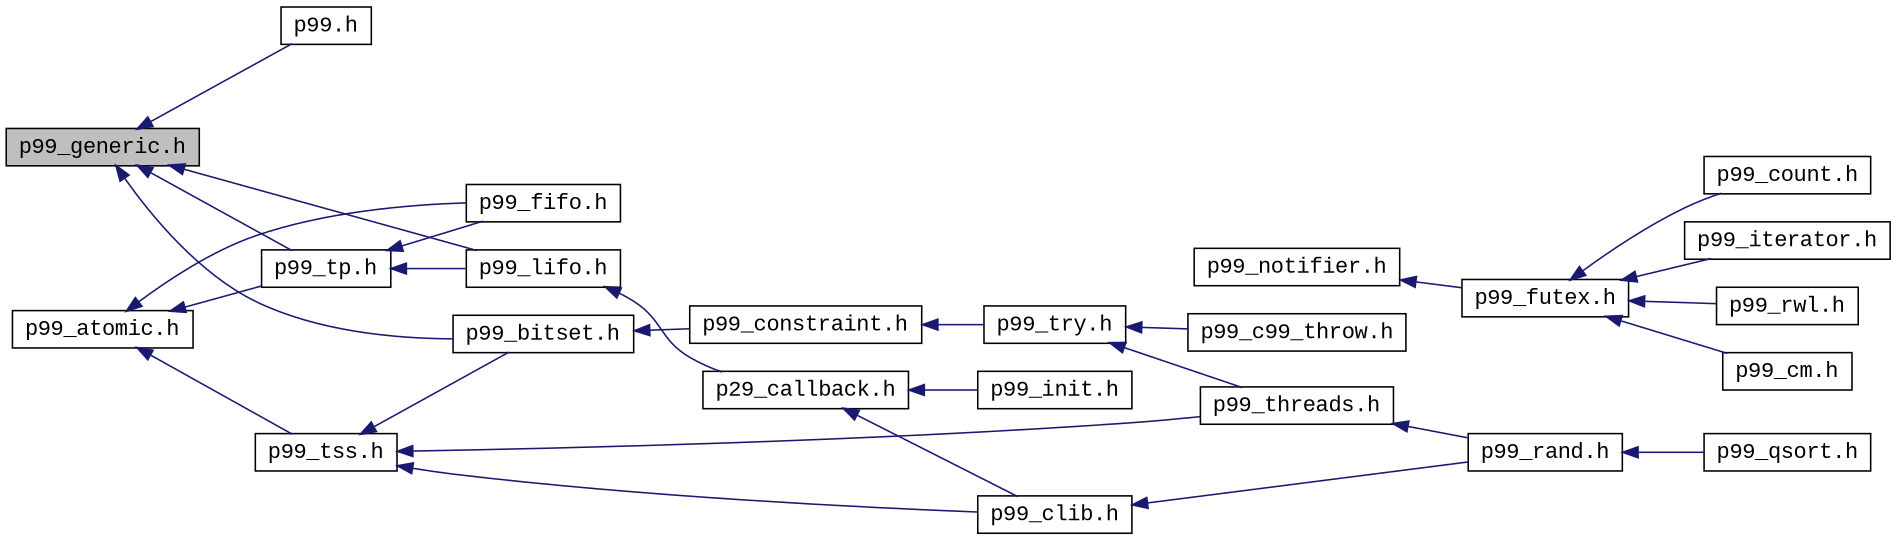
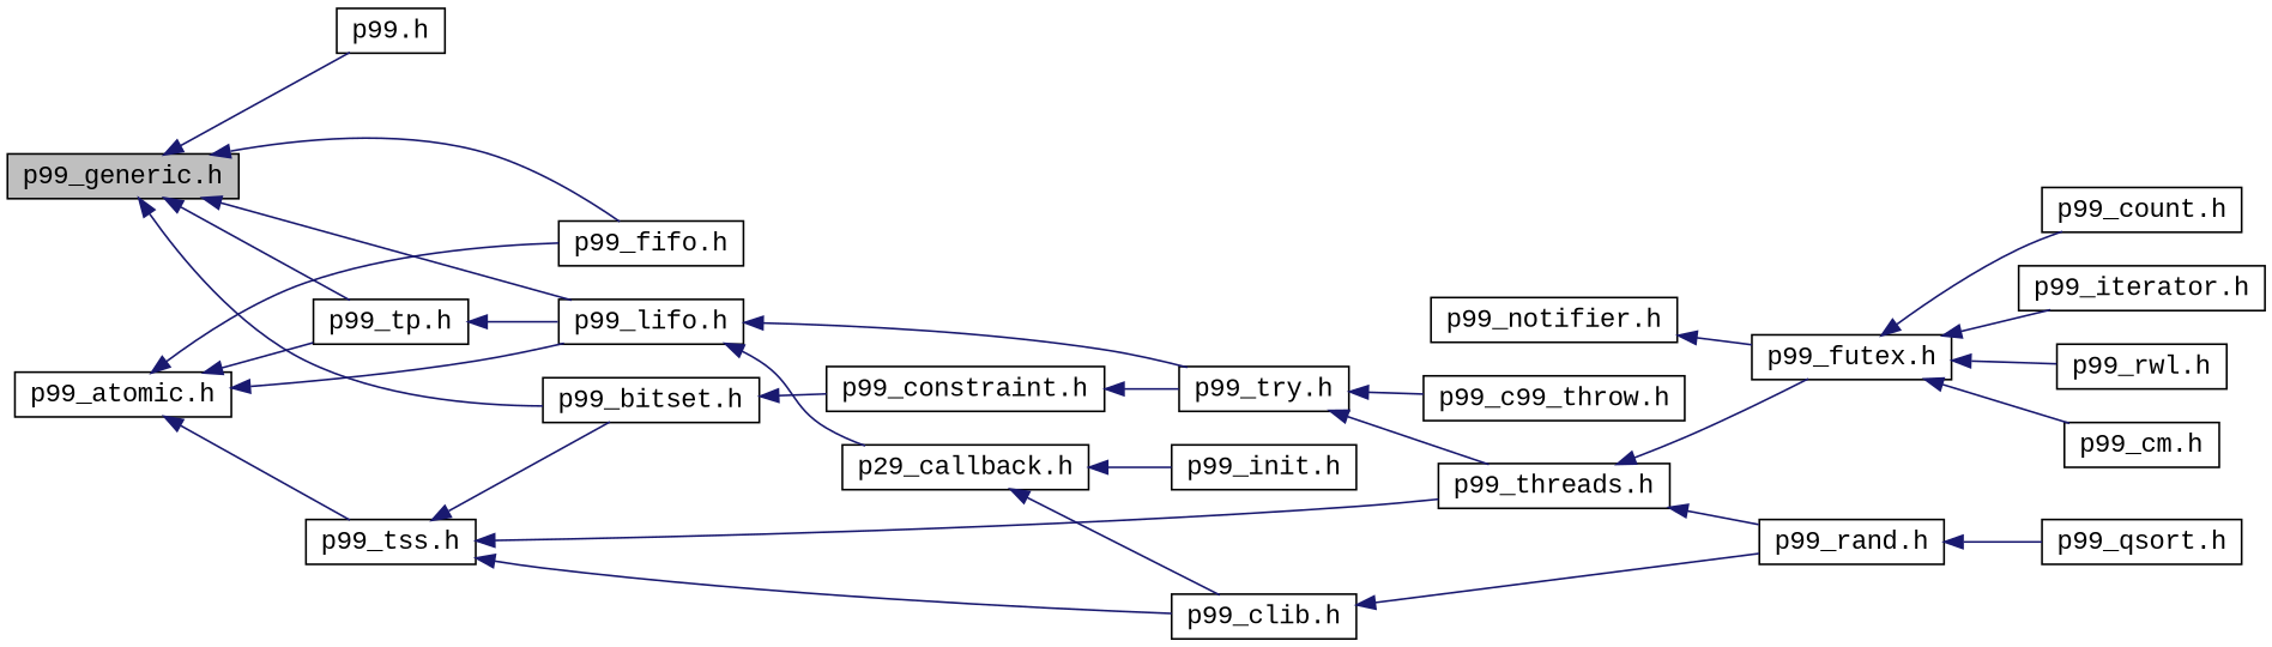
  digraph {
    fontname="Liberation Mono"
    rankdir=LR
    node [color=black fillcolor=white fontname="Liberation Mono" fontsize=14 shape=record style=filled]
    edge [color=midnightblue dir=back fontname="Liberation Mono" fontsize=14 labelfontname=Helvetica labelfontsize=14 style=solid]
    n1 [fillcolor=grey75 fontcolor=black height=0.2 label="p99_generic.h" width=0.4]
    n2 [height=0.2 label="p99.h" width=0.4]
    n3 [height=0.2 label="p99_lifo.h" width=0.4]
    n4 [height=0.2 label="p99_tp.h" width=0.4]
    n5 [height=0.2 label="p99_fifo.h" width=0.4]
    n6 [height=0.2 label="p99_bitset.h" width=0.4]
    n7 [height=0.2 label="p99_atomic.h" width=0.4]
    n8 [height=0.2 label="p99_tss.h" width=0.4]
    n9 [height=0.2 label="p99_try.h" width=0.4]
    n10 [height=0.2 label="p29_callback.h" width=0.4]
    n11 [height=0.2 label="p99_threads.h" width=0.4]
    n12 [height=0.2 label="p99_clib.h" width=0.4]
    n13 [height=0.2 label="p99_constraint.h" width=0.4]
    n14 [height=0.2 label="p99_futex.h" width=0.4]
    n15 [height=0.2 label="p99_rand.h" width=0.4]
    n16 [height=0.2 label="p99_c99_throw.h" width=0.4]
    n17 [height=0.2 label="p99_cm.h" width=0.4]
    n18 [height=0.2 label="p99_count.h" width=0.4]
    n19 [height=0.2 label="p99_iterator.h" width=0.4]
    n20 [height=0.2 label="p99_rwl.h" width=0.4]
    n21 [height=0.2 label="p99_qsort.h" width=0.4]
    n22 [height=0.2 label="p99_notifier.h" width=0.4]
    n23 [height=0.2 label="p99_init.h" width=0.4]
    n1 -> n2
    n1 -> n3
    n1 -> n4
-   n4 -> n5
+   n1 -> n5
    n1 -> n6
+   n3 -> n9
    n3 -> n10
    n4 -> n3
    n6 -> n13
+   n7 -> n3
    n7 -> n4
    n7 -> n5
    n7 -> n8
    n8 -> n6
    n8 -> n11
    n8 -> n12
    n9 -> n11
    n9 -> n16
    n10 -> n12
    n10 -> n23
+   n11 -> n14
    n11 -> n15
    n12 -> n15
    n13 -> n9
    n14 -> n17
    n14 -> n18
    n14 -> n19
    n14 -> n20
    n15 -> n21
    n22 -> n14
  }
